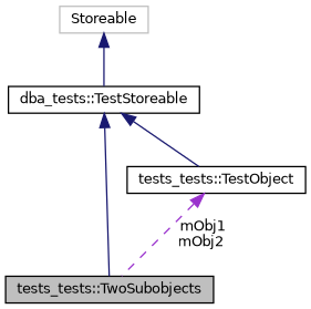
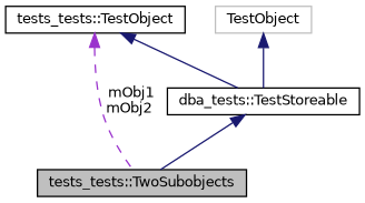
  digraph {
    node [color=black fillcolor=white fontname=Helvetica fontsize=10 shape=record style=filled]
    edge [color=midnightblue dir=back fontname=Helvetica fontsize=10 labelfontname=Helvetica labelfontsize=10 style=solid]
    n1 [fillcolor=grey75 fontcolor=black height=0.2 label="tests_tests::TwoSubobjects" width=0.4]
    n2 [height=0.2 label="dba_tests::TestStoreable" width=0.4]
    n3 [height=0.2 label="tests_tests::TestObject" width=0.4]
-   n4 [color=grey75 height=0.2 label=Storeable width=0.4]
+   n4 [color=grey75 height=0.2 label=TestObject width=0.4]
    n2 -> n1
-   n2 -> n3
+   n3 -> n2
    n3 -> n1 [color=darkorchid3 label=" mObj1\nmObj2" style=dashed]
    n4 -> n2
  }
